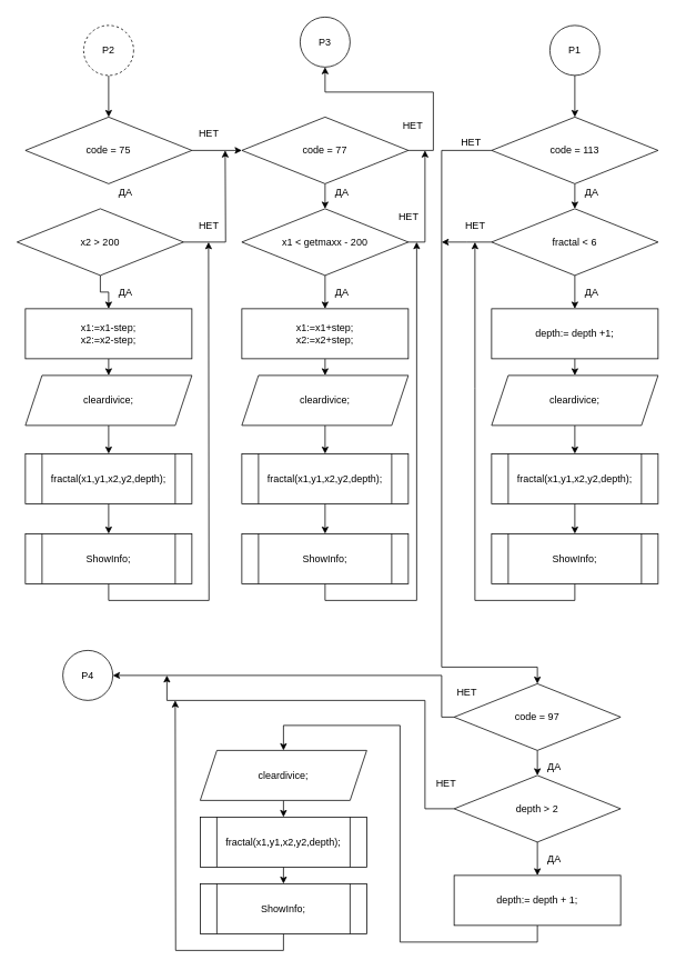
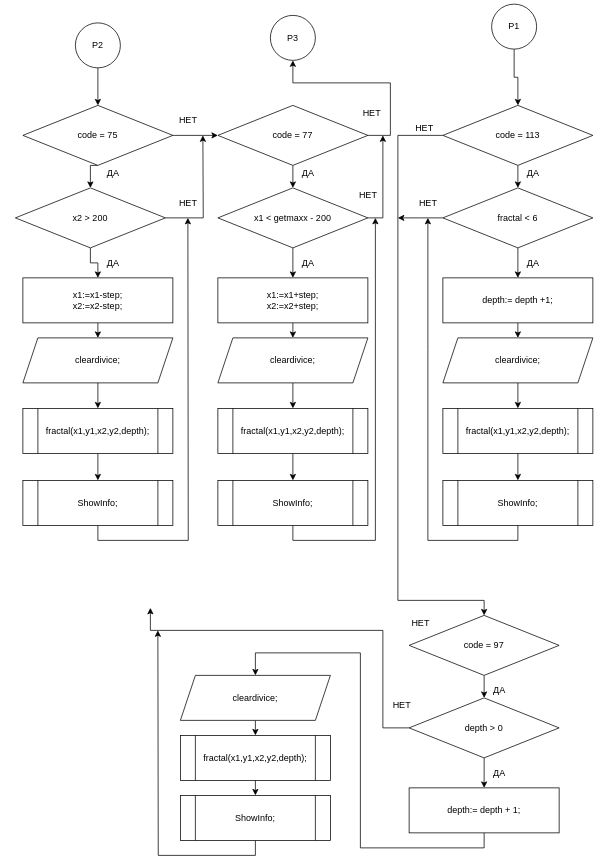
  <mxCell id="0" />
  <mxCell id="1" parent="0" />
  <mxCell id="2" style="edgeStyle=orthogonalEdgeStyle;rounded=0;orthogonalLoop=1;jettySize=auto;html=1;exitX=0.5;exitY=1;exitDx=0;exitDy=0;entryX=0.5;entryY=0;entryDx=0;entryDy=0;" edge="1" parent="1" source="3" target="6"><mxGeometry relative="1" as="geometry" /></mxCell>
- <mxCell id="3" value="P2" style="ellipse;whiteSpace=wrap;html=1;aspect=fixed;dashed=1;" vertex="1" parent="1"><mxGeometry x="100" y="30" width="60" height="60" as="geometry" /></mxCell>
+ <mxCell id="3" value="P2" style="ellipse;whiteSpace=wrap;html=1;aspect=fixed;" vertex="1" parent="1"><mxGeometry x="100" y="30" width="60" height="60" as="geometry" /></mxCell>
+ <mxCell id="4" style="edgeStyle=orthogonalEdgeStyle;rounded=0;orthogonalLoop=1;jettySize=auto;html=1;exitX=0.5;exitY=1;exitDx=0;exitDy=0;entryX=0.5;entryY=0;entryDx=0;entryDy=0;" edge="1" parent="1" source="6" target="9"><mxGeometry relative="1" as="geometry" /></mxCell>
  <mxCell id="5" style="edgeStyle=orthogonalEdgeStyle;rounded=0;orthogonalLoop=1;jettySize=auto;html=1;exitX=1;exitY=0.5;exitDx=0;exitDy=0;entryX=0;entryY=0.5;entryDx=0;entryDy=0;" edge="1" parent="1" source="6" target="22"><mxGeometry relative="1" as="geometry"><mxPoint x="350" y="180.333" as="targetPoint" /></mxGeometry></mxCell>
  <mxCell id="6" value="code = 75" style="rhombus;whiteSpace=wrap;html=1;" vertex="1" parent="1"><mxGeometry x="30" y="140" width="200" height="80" as="geometry" /></mxCell>
  <mxCell id="7" style="edgeStyle=orthogonalEdgeStyle;rounded=0;orthogonalLoop=1;jettySize=auto;html=1;exitX=0.5;exitY=1;exitDx=0;exitDy=0;entryX=0.5;entryY=0;entryDx=0;entryDy=0;" edge="1" parent="1" source="9" target="12"><mxGeometry relative="1" as="geometry" /></mxCell>
  <mxCell id="8" style="edgeStyle=orthogonalEdgeStyle;rounded=0;orthogonalLoop=1;jettySize=auto;html=1;exitX=1;exitY=0.5;exitDx=0;exitDy=0;" edge="1" parent="1" source="9"><mxGeometry relative="1" as="geometry"><mxPoint x="270" y="180" as="targetPoint" /></mxGeometry></mxCell>
  <mxCell id="9" value="x2 &amp;gt; 200" style="rhombus;whiteSpace=wrap;html=1;" vertex="1" parent="1"><mxGeometry x="20" y="250" width="200" height="80" as="geometry" /></mxCell>
  <mxCell id="10" value="ДА" style="text;html=1;align=center;verticalAlign=middle;resizable=0;points=[];autosize=1;strokeColor=none;" vertex="1" parent="1"><mxGeometry x="135" y="220" width="30" height="20" as="geometry" /></mxCell>
  <mxCell id="11" style="edgeStyle=orthogonalEdgeStyle;rounded=0;orthogonalLoop=1;jettySize=auto;html=1;exitX=0.5;exitY=1;exitDx=0;exitDy=0;entryX=0.5;entryY=0;entryDx=0;entryDy=0;" edge="1" parent="1" source="12" target="14"><mxGeometry relative="1" as="geometry" /></mxCell>
  <mxCell id="12" value="x1:=x1-step;&lt;br&gt;x2:=x2-step;" style="rounded=0;whiteSpace=wrap;html=1;" vertex="1" parent="1"><mxGeometry x="30" y="370" width="200" height="60" as="geometry" /></mxCell>
  <mxCell id="13" style="edgeStyle=orthogonalEdgeStyle;rounded=0;orthogonalLoop=1;jettySize=auto;html=1;exitX=0.5;exitY=1;exitDx=0;exitDy=0;entryX=0.5;entryY=0;entryDx=0;entryDy=0;" edge="1" parent="1" source="14" target="16"><mxGeometry relative="1" as="geometry" /></mxCell>
  <mxCell id="14" value="cleardivice;" style="shape=parallelogram;perimeter=parallelogramPerimeter;whiteSpace=wrap;html=1;fixedSize=1;" vertex="1" parent="1"><mxGeometry x="30" y="450" width="200" height="60" as="geometry" /></mxCell>
  <mxCell id="15" style="edgeStyle=orthogonalEdgeStyle;rounded=0;orthogonalLoop=1;jettySize=auto;html=1;exitX=0.5;exitY=1;exitDx=0;exitDy=0;entryX=0.5;entryY=0;entryDx=0;entryDy=0;" edge="1" parent="1" source="16" target="18"><mxGeometry relative="1" as="geometry" /></mxCell>
  <mxCell id="16" value="fractal(x1,y1,x2,y2,depth);" style="shape=process;whiteSpace=wrap;html=1;backgroundOutline=1;" vertex="1" parent="1"><mxGeometry x="30" y="544" width="200" height="60" as="geometry" /></mxCell>
  <mxCell id="17" style="edgeStyle=orthogonalEdgeStyle;rounded=0;orthogonalLoop=1;jettySize=auto;html=1;exitX=0.5;exitY=1;exitDx=0;exitDy=0;" edge="1" parent="1" source="18"><mxGeometry relative="1" as="geometry"><mxPoint x="250" y="290" as="targetPoint" /></mxGeometry></mxCell>
  <mxCell id="18" value="ShowInfo;" style="shape=process;whiteSpace=wrap;html=1;backgroundOutline=1;" vertex="1" parent="1"><mxGeometry x="30" y="640" width="200" height="60" as="geometry" /></mxCell>
  <mxCell id="19" value="ДА" style="text;html=1;align=center;verticalAlign=middle;resizable=0;points=[];autosize=1;strokeColor=none;" vertex="1" parent="1"><mxGeometry x="135" y="340" width="30" height="20" as="geometry" /></mxCell>
  <mxCell id="20" style="edgeStyle=orthogonalEdgeStyle;rounded=0;orthogonalLoop=1;jettySize=auto;html=1;exitX=0.5;exitY=1;exitDx=0;exitDy=0;entryX=0.5;entryY=0;entryDx=0;entryDy=0;" edge="1" parent="1" source="22" target="25"><mxGeometry relative="1" as="geometry" /></mxCell>
  <mxCell id="21" style="edgeStyle=orthogonalEdgeStyle;rounded=0;orthogonalLoop=1;jettySize=auto;html=1;exitX=1;exitY=0.5;exitDx=0;exitDy=0;" edge="1" parent="1" source="22"><mxGeometry relative="1" as="geometry"><mxPoint x="390" y="80" as="targetPoint" /><Array as="points"><mxPoint x="520" y="180" /><mxPoint x="520" y="110" /><mxPoint x="390" y="110" /></Array></mxGeometry></mxCell>
  <mxCell id="22" value="code = 77" style="rhombus;whiteSpace=wrap;html=1;" vertex="1" parent="1"><mxGeometry x="290" y="140" width="200" height="80" as="geometry" /></mxCell>
  <mxCell id="23" style="edgeStyle=orthogonalEdgeStyle;rounded=0;orthogonalLoop=1;jettySize=auto;html=1;exitX=0.5;exitY=1;exitDx=0;exitDy=0;entryX=0.5;entryY=0;entryDx=0;entryDy=0;" edge="1" parent="1" source="25" target="28"><mxGeometry relative="1" as="geometry" /></mxCell>
  <mxCell id="24" style="edgeStyle=orthogonalEdgeStyle;rounded=0;orthogonalLoop=1;jettySize=auto;html=1;exitX=1;exitY=0.5;exitDx=0;exitDy=0;" edge="1" parent="1" source="25"><mxGeometry relative="1" as="geometry"><mxPoint x="510" y="180" as="targetPoint" /><Array as="points"><mxPoint x="510" y="290" /><mxPoint x="510" y="180" /></Array></mxGeometry></mxCell>
  <mxCell id="25" value="x1 &amp;lt; getmaxx - 200" style="rhombus;whiteSpace=wrap;html=1;" vertex="1" parent="1"><mxGeometry x="290" y="250" width="200" height="80" as="geometry" /></mxCell>
  <mxCell id="26" value="ДА" style="text;html=1;align=center;verticalAlign=middle;resizable=0;points=[];autosize=1;strokeColor=none;" vertex="1" parent="1"><mxGeometry x="395" y="220" width="30" height="20" as="geometry" /></mxCell>
  <mxCell id="27" style="edgeStyle=orthogonalEdgeStyle;rounded=0;orthogonalLoop=1;jettySize=auto;html=1;exitX=0.5;exitY=1;exitDx=0;exitDy=0;entryX=0.5;entryY=0;entryDx=0;entryDy=0;" edge="1" parent="1" source="28" target="30"><mxGeometry relative="1" as="geometry" /></mxCell>
  <mxCell id="28" value="x1:=x1+step;&lt;br&gt;x2:=x2+step;" style="rounded=0;whiteSpace=wrap;html=1;" vertex="1" parent="1"><mxGeometry x="290" y="370" width="200" height="60" as="geometry" /></mxCell>
  <mxCell id="29" style="edgeStyle=orthogonalEdgeStyle;rounded=0;orthogonalLoop=1;jettySize=auto;html=1;exitX=0.5;exitY=1;exitDx=0;exitDy=0;entryX=0.5;entryY=0;entryDx=0;entryDy=0;" edge="1" parent="1" source="30" target="32"><mxGeometry relative="1" as="geometry" /></mxCell>
  <mxCell id="30" value="cleardivice;" style="shape=parallelogram;perimeter=parallelogramPerimeter;whiteSpace=wrap;html=1;fixedSize=1;" vertex="1" parent="1"><mxGeometry x="290" y="450" width="200" height="60" as="geometry" /></mxCell>
  <mxCell id="31" style="edgeStyle=orthogonalEdgeStyle;rounded=0;orthogonalLoop=1;jettySize=auto;html=1;exitX=0.5;exitY=1;exitDx=0;exitDy=0;entryX=0.5;entryY=0;entryDx=0;entryDy=0;" edge="1" parent="1" source="32" target="34"><mxGeometry relative="1" as="geometry" /></mxCell>
  <mxCell id="32" value="fractal(x1,y1,x2,y2,depth);" style="shape=process;whiteSpace=wrap;html=1;backgroundOutline=1;" vertex="1" parent="1"><mxGeometry x="290" y="544" width="200" height="60" as="geometry" /></mxCell>
  <mxCell id="33" style="edgeStyle=orthogonalEdgeStyle;rounded=0;orthogonalLoop=1;jettySize=auto;html=1;exitX=0.5;exitY=1;exitDx=0;exitDy=0;" edge="1" parent="1" source="34"><mxGeometry relative="1" as="geometry"><mxPoint x="500" y="290" as="targetPoint" /><Array as="points"><mxPoint x="390" y="720" /><mxPoint x="500" y="720" /></Array></mxGeometry></mxCell>
  <mxCell id="34" value="ShowInfo;" style="shape=process;whiteSpace=wrap;html=1;backgroundOutline=1;" vertex="1" parent="1"><mxGeometry x="290" y="640" width="200" height="60" as="geometry" /></mxCell>
  <mxCell id="35" value="ДА" style="text;html=1;align=center;verticalAlign=middle;resizable=0;points=[];autosize=1;strokeColor=none;" vertex="1" parent="1"><mxGeometry x="395" y="340" width="30" height="20" as="geometry" /></mxCell>
  <mxCell id="36" value="НЕТ" style="text;html=1;align=center;verticalAlign=middle;resizable=0;points=[];autosize=1;strokeColor=none;" vertex="1" parent="1"><mxGeometry x="230" y="150" width="40" height="20" as="geometry" /></mxCell>
  <mxCell id="37" value="НЕТ" style="text;html=1;align=center;verticalAlign=middle;resizable=0;points=[];autosize=1;strokeColor=none;" vertex="1" parent="1"><mxGeometry x="230" y="260" width="40" height="20" as="geometry" /></mxCell>
  <mxCell id="38" style="edgeStyle=orthogonalEdgeStyle;rounded=0;orthogonalLoop=1;jettySize=auto;html=1;exitX=0.5;exitY=1;exitDx=0;exitDy=0;entryX=0.5;entryY=0;entryDx=0;entryDy=0;" edge="1" parent="1" source="39" target="42"><mxGeometry relative="1" as="geometry" /></mxCell>
- <mxCell id="39" value="P1" style="ellipse;whiteSpace=wrap;html=1;aspect=fixed;" vertex="1" parent="1"><mxGeometry x="660" y="30" width="60" height="60" as="geometry" /></mxCell>
+ <mxCell id="39" value="P1" style="ellipse;whiteSpace=wrap;html=1;aspect=fixed;" vertex="1" parent="1"><mxGeometry x="655" y="5" width="60" height="60" as="geometry" /></mxCell>
  <mxCell id="40" style="edgeStyle=orthogonalEdgeStyle;rounded=0;orthogonalLoop=1;jettySize=auto;html=1;exitX=0.5;exitY=1;exitDx=0;exitDy=0;entryX=0.5;entryY=0;entryDx=0;entryDy=0;" edge="1" parent="1" source="42" target="45"><mxGeometry relative="1" as="geometry" /></mxCell>
  <mxCell id="41" style="edgeStyle=orthogonalEdgeStyle;rounded=0;orthogonalLoop=1;jettySize=auto;html=1;exitX=0;exitY=0.5;exitDx=0;exitDy=0;entryX=0.5;entryY=0;entryDx=0;entryDy=0;" edge="1" parent="1" source="42" target="61"><mxGeometry relative="1" as="geometry"><mxPoint x="125.294" y="850" as="targetPoint" /><Array as="points"><mxPoint x="530" y="180" /><mxPoint x="530" y="800" /><mxPoint x="645" y="800" /></Array></mxGeometry></mxCell>
  <mxCell id="42" value="code = 113" style="rhombus;whiteSpace=wrap;html=1;" vertex="1" parent="1"><mxGeometry x="590" y="140" width="200" height="80" as="geometry" /></mxCell>
  <mxCell id="43" style="edgeStyle=orthogonalEdgeStyle;rounded=0;orthogonalLoop=1;jettySize=auto;html=1;exitX=0.5;exitY=1;exitDx=0;exitDy=0;entryX=0.5;entryY=0;entryDx=0;entryDy=0;" edge="1" parent="1" source="45" target="48"><mxGeometry relative="1" as="geometry" /></mxCell>
  <mxCell id="44" style="edgeStyle=orthogonalEdgeStyle;rounded=0;orthogonalLoop=1;jettySize=auto;html=1;exitX=0;exitY=0.5;exitDx=0;exitDy=0;" edge="1" parent="1" source="45"><mxGeometry relative="1" as="geometry"><mxPoint x="530" y="290" as="targetPoint" /></mxGeometry></mxCell>
  <mxCell id="45" value="fractal &amp;lt; 6" style="rhombus;whiteSpace=wrap;html=1;" vertex="1" parent="1"><mxGeometry x="590" y="250" width="200" height="80" as="geometry" /></mxCell>
  <mxCell id="46" value="ДА" style="text;html=1;align=center;verticalAlign=middle;resizable=0;points=[];autosize=1;strokeColor=none;" vertex="1" parent="1"><mxGeometry x="695" y="220" width="30" height="20" as="geometry" /></mxCell>
  <mxCell id="47" style="edgeStyle=orthogonalEdgeStyle;rounded=0;orthogonalLoop=1;jettySize=auto;html=1;exitX=0.5;exitY=1;exitDx=0;exitDy=0;entryX=0.5;entryY=0;entryDx=0;entryDy=0;" edge="1" parent="1" source="48" target="50"><mxGeometry relative="1" as="geometry" /></mxCell>
  <mxCell id="48" value="depth:= depth +1;" style="rounded=0;whiteSpace=wrap;html=1;" vertex="1" parent="1"><mxGeometry x="590" y="370" width="200" height="60" as="geometry" /></mxCell>
  <mxCell id="49" style="edgeStyle=orthogonalEdgeStyle;rounded=0;orthogonalLoop=1;jettySize=auto;html=1;exitX=0.5;exitY=1;exitDx=0;exitDy=0;entryX=0.5;entryY=0;entryDx=0;entryDy=0;" edge="1" parent="1" source="50" target="52"><mxGeometry relative="1" as="geometry" /></mxCell>
  <mxCell id="50" value="cleardivice;" style="shape=parallelogram;perimeter=parallelogramPerimeter;whiteSpace=wrap;html=1;fixedSize=1;" vertex="1" parent="1"><mxGeometry x="590" y="450" width="200" height="60" as="geometry" /></mxCell>
  <mxCell id="51" style="edgeStyle=orthogonalEdgeStyle;rounded=0;orthogonalLoop=1;jettySize=auto;html=1;exitX=0.5;exitY=1;exitDx=0;exitDy=0;entryX=0.5;entryY=0;entryDx=0;entryDy=0;" edge="1" parent="1" source="52" target="54"><mxGeometry relative="1" as="geometry" /></mxCell>
  <mxCell id="52" value="fractal(x1,y1,x2,y2,depth);" style="shape=process;whiteSpace=wrap;html=1;backgroundOutline=1;" vertex="1" parent="1"><mxGeometry x="590" y="544" width="200" height="60" as="geometry" /></mxCell>
  <mxCell id="53" style="edgeStyle=orthogonalEdgeStyle;rounded=0;orthogonalLoop=1;jettySize=auto;html=1;exitX=0.5;exitY=1;exitDx=0;exitDy=0;" edge="1" parent="1" source="54"><mxGeometry relative="1" as="geometry"><mxPoint x="570" y="290" as="targetPoint" /></mxGeometry></mxCell>
  <mxCell id="54" value="ShowInfo;" style="shape=process;whiteSpace=wrap;html=1;backgroundOutline=1;" vertex="1" parent="1"><mxGeometry x="590" y="640" width="200" height="60" as="geometry" /></mxCell>
  <mxCell id="55" value="ДА" style="text;html=1;align=center;verticalAlign=middle;resizable=0;points=[];autosize=1;strokeColor=none;" vertex="1" parent="1"><mxGeometry x="695" y="340" width="30" height="20" as="geometry" /></mxCell>
  <mxCell id="56" value="НЕТ" style="text;html=1;align=center;verticalAlign=middle;resizable=0;points=[];autosize=1;strokeColor=none;" vertex="1" parent="1"><mxGeometry x="470" y="250" width="40" height="20" as="geometry" /></mxCell>
  <mxCell id="57" value="НЕТ" style="text;html=1;align=center;verticalAlign=middle;resizable=0;points=[];autosize=1;strokeColor=none;" vertex="1" parent="1"><mxGeometry x="475" y="140" width="40" height="20" as="geometry" /></mxCell>
  <mxCell id="58" value="P3" style="ellipse;whiteSpace=wrap;html=1;aspect=fixed;" vertex="1" parent="1"><mxGeometry x="360" y="20" width="60" height="60" as="geometry" /></mxCell>
  <mxCell id="59" style="edgeStyle=orthogonalEdgeStyle;rounded=0;orthogonalLoop=1;jettySize=auto;html=1;exitX=0.5;exitY=1;exitDx=0;exitDy=0;entryX=0.5;entryY=0;entryDx=0;entryDy=0;" edge="1" parent="1" source="61" target="64"><mxGeometry relative="1" as="geometry" /></mxCell>
- <mxCell id="60" style="edgeStyle=orthogonalEdgeStyle;rounded=0;orthogonalLoop=1;jettySize=auto;html=1;exitX=0;exitY=0.5;exitDx=0;exitDy=0;" edge="1" parent="1" source="61" target="77"><mxGeometry relative="1" as="geometry"><Array as="points"><mxPoint x="530" y="860" /><mxPoint x="530" y="810" /></Array></mxGeometry></mxCell>
  <mxCell id="61" value="code = 97" style="rhombus;whiteSpace=wrap;html=1;" vertex="1" parent="1"><mxGeometry x="545" y="820" width="200" height="80" as="geometry" /></mxCell>
  <mxCell id="62" style="edgeStyle=orthogonalEdgeStyle;rounded=0;orthogonalLoop=1;jettySize=auto;html=1;exitX=0.5;exitY=1;exitDx=0;exitDy=0;entryX=0.5;entryY=0;entryDx=0;entryDy=0;" edge="1" parent="1" source="64" target="67"><mxGeometry relative="1" as="geometry" /></mxCell>
  <mxCell id="63" style="edgeStyle=orthogonalEdgeStyle;rounded=0;orthogonalLoop=1;jettySize=auto;html=1;exitX=0;exitY=0.5;exitDx=0;exitDy=0;" edge="1" parent="1" source="64"><mxGeometry relative="1" as="geometry"><mxPoint x="200" y="810" as="targetPoint" /><Array as="points"><mxPoint x="510" y="970" /><mxPoint x="510" y="840" /><mxPoint x="200" y="840" /></Array></mxGeometry></mxCell>
- <mxCell id="64" value="depth &amp;gt; 2" style="rhombus;whiteSpace=wrap;html=1;" vertex="1" parent="1"><mxGeometry x="545" y="930" width="200" height="80" as="geometry" /></mxCell>
+ <mxCell id="64" value="depth &amp;gt; 0" style="rhombus;whiteSpace=wrap;html=1;" vertex="1" parent="1"><mxGeometry x="545" y="930" width="200" height="80" as="geometry" /></mxCell>
  <mxCell id="65" value="ДА" style="text;html=1;align=center;verticalAlign=middle;resizable=0;points=[];autosize=1;strokeColor=none;" vertex="1" parent="1"><mxGeometry x="650" y="910" width="30" height="20" as="geometry" /></mxCell>
  <mxCell id="66" style="edgeStyle=orthogonalEdgeStyle;rounded=0;orthogonalLoop=1;jettySize=auto;html=1;exitX=0.5;exitY=1;exitDx=0;exitDy=0;entryX=0.5;entryY=0;entryDx=0;entryDy=0;" edge="1" parent="1" source="67" target="69"><mxGeometry relative="1" as="geometry"><Array as="points"><mxPoint x="645" y="1130" /><mxPoint x="480" y="1130" /><mxPoint x="480" y="870" /><mxPoint x="340" y="870" /></Array></mxGeometry></mxCell>
  <mxCell id="67" value="depth:= depth + 1;" style="rounded=0;whiteSpace=wrap;html=1;" vertex="1" parent="1"><mxGeometry x="545" y="1050" width="200" height="60" as="geometry" /></mxCell>
  <mxCell id="68" style="edgeStyle=orthogonalEdgeStyle;rounded=0;orthogonalLoop=1;jettySize=auto;html=1;exitX=0.5;exitY=1;exitDx=0;exitDy=0;entryX=0.5;entryY=0;entryDx=0;entryDy=0;" edge="1" parent="1" source="69" target="71"><mxGeometry relative="1" as="geometry" /></mxCell>
  <mxCell id="69" value="cleardivice;" style="shape=parallelogram;perimeter=parallelogramPerimeter;whiteSpace=wrap;html=1;fixedSize=1;" vertex="1" parent="1"><mxGeometry x="240" y="900" width="200" height="60" as="geometry" /></mxCell>
  <mxCell id="70" style="edgeStyle=orthogonalEdgeStyle;rounded=0;orthogonalLoop=1;jettySize=auto;html=1;exitX=0.5;exitY=1;exitDx=0;exitDy=0;entryX=0.5;entryY=0;entryDx=0;entryDy=0;" edge="1" parent="1" source="71" target="73"><mxGeometry relative="1" as="geometry" /></mxCell>
  <mxCell id="71" value="fractal(x1,y1,x2,y2,depth);" style="shape=process;whiteSpace=wrap;html=1;backgroundOutline=1;" vertex="1" parent="1"><mxGeometry x="240" y="980" width="200" height="60" as="geometry" /></mxCell>
  <mxCell id="72" style="edgeStyle=orthogonalEdgeStyle;rounded=0;orthogonalLoop=1;jettySize=auto;html=1;exitX=0.5;exitY=1;exitDx=0;exitDy=0;" edge="1" parent="1" source="73"><mxGeometry relative="1" as="geometry"><mxPoint x="210" y="840" as="targetPoint" /></mxGeometry></mxCell>
  <mxCell id="73" value="ShowInfo;" style="shape=process;whiteSpace=wrap;html=1;backgroundOutline=1;" vertex="1" parent="1"><mxGeometry x="240" y="1060" width="200" height="60" as="geometry" /></mxCell>
  <mxCell id="74" value="ДА" style="text;html=1;align=center;verticalAlign=middle;resizable=0;points=[];autosize=1;strokeColor=none;" vertex="1" parent="1"><mxGeometry x="650" y="1020" width="30" height="20" as="geometry" /></mxCell>
  <mxCell id="75" value="НЕТ" style="text;html=1;align=center;verticalAlign=middle;resizable=0;points=[];autosize=1;strokeColor=none;" vertex="1" parent="1"><mxGeometry x="545" y="160" width="40" height="20" as="geometry" /></mxCell>
  <mxCell id="76" value="НЕТ" style="text;html=1;align=center;verticalAlign=middle;resizable=0;points=[];autosize=1;strokeColor=none;" vertex="1" parent="1"><mxGeometry x="550" y="260" width="40" height="20" as="geometry" /></mxCell>
- <mxCell id="77" value="P4" style="ellipse;whiteSpace=wrap;html=1;aspect=fixed;" vertex="1" parent="1"><mxGeometry x="75" y="780" width="60" height="60" as="geometry" /></mxCell>
  <mxCell id="78" value="НЕТ" style="text;html=1;align=center;verticalAlign=middle;resizable=0;points=[];autosize=1;strokeColor=none;" vertex="1" parent="1"><mxGeometry x="540" y="820" width="40" height="20" as="geometry" /></mxCell>
  <mxCell id="79" value="НЕТ" style="text;html=1;align=center;verticalAlign=middle;resizable=0;points=[];autosize=1;strokeColor=none;" vertex="1" parent="1"><mxGeometry x="515" y="930" width="40" height="20" as="geometry" /></mxCell>
